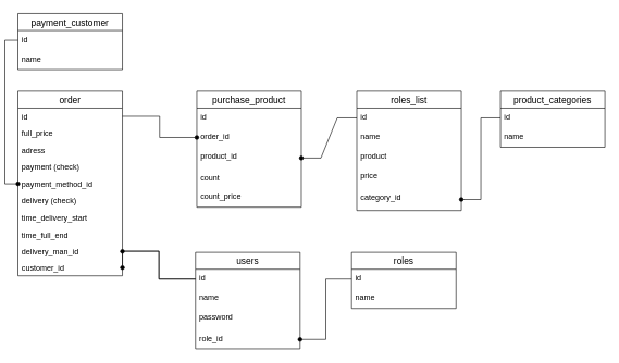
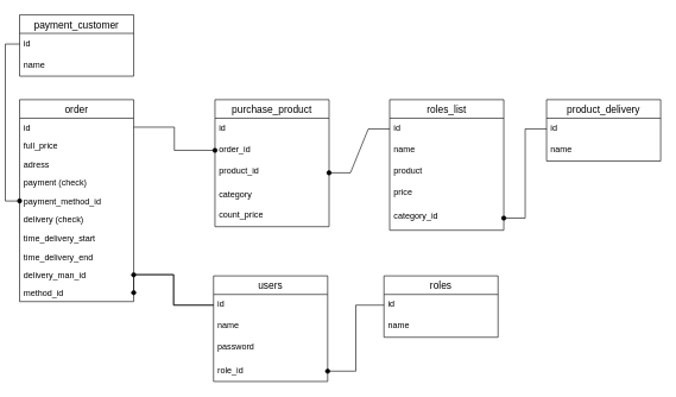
  <mxCell id="0" />
  <mxCell id="1" parent="0" />
  <mxCell id="2" value="" style="shape=tableRow;horizontal=0;startSize=0;swimlaneHead=0;swimlaneBody=0;fillColor=none;collapsible=0;dropTarget=0;points=[[0,0.5],[1,0.5]];portConstraint=eastwest;top=0;left=0;right=0;bottom=0;" vertex="1" parent="1"><mxGeometry x="170" y="84" width="180" height="30" as="geometry" /></mxCell>
  <mxCell id="3" value="" style="shape=partialRectangle;connectable=0;fillColor=none;top=0;left=0;bottom=0;right=0;editable=1;overflow=hidden;" vertex="1" parent="2"><mxGeometry width="29.75" height="30" as="geometry"><mxRectangle width="29.75" height="30" as="alternateBounds" /></mxGeometry></mxCell>
  <mxCell id="4" value="roles_list" style="swimlane;fontStyle=0;childLayout=stackLayout;horizontal=1;startSize=26;horizontalStack=0;resizeParent=1;resizeParentMax=0;resizeLast=0;collapsible=1;marginBottom=0;align=center;fontSize=14;" vertex="1" parent="1"><mxGeometry x="539" y="139" width="160" height="183" as="geometry" /></mxCell>
  <mxCell id="5" value="id" style="text;strokeColor=none;fillColor=none;spacingLeft=4;spacingRight=4;overflow=hidden;rotatable=0;points=[[0,0.5],[1,0.5]];portConstraint=eastwest;fontSize=12;" vertex="1" parent="4"><mxGeometry y="26" width="160" height="30" as="geometry" /></mxCell>
  <mxCell id="6" value="name" style="text;strokeColor=none;fillColor=none;spacingLeft=4;spacingRight=4;overflow=hidden;rotatable=0;points=[[0,0.5],[1,0.5]];portConstraint=eastwest;fontSize=12;" vertex="1" parent="4"><mxGeometry y="56" width="160" height="30" as="geometry" /></mxCell>
  <mxCell id="7" value="product" style="text;strokeColor=none;fillColor=none;spacingLeft=4;spacingRight=4;overflow=hidden;rotatable=0;points=[[0,0.5],[1,0.5]];portConstraint=eastwest;fontSize=12;" vertex="1" parent="4"><mxGeometry y="86" width="160" height="30" as="geometry" /></mxCell>
  <mxCell id="8" value="price" style="text;strokeColor=none;fillColor=none;spacingLeft=4;spacingRight=4;overflow=hidden;rotatable=0;points=[[0,0.5],[1,0.5]];portConstraint=eastwest;fontSize=12;" vertex="1" parent="4"><mxGeometry y="116" width="160" height="33" as="geometry" /></mxCell>
  <mxCell id="9" value="category_id" style="text;strokeColor=none;fillColor=none;spacingLeft=4;spacingRight=4;overflow=hidden;rotatable=0;points=[[0,0.5],[1,0.5]];portConstraint=eastwest;fontSize=12;" vertex="1" parent="4"><mxGeometry y="149" width="160" height="34" as="geometry" /></mxCell>
- <mxCell id="10" value="product_categories" style="swimlane;fontStyle=0;childLayout=stackLayout;horizontal=1;startSize=26;horizontalStack=0;resizeParent=1;resizeParentMax=0;resizeLast=0;collapsible=1;marginBottom=0;align=center;fontSize=14;" vertex="1" parent="1"><mxGeometry x="759" y="139" width="160" height="86" as="geometry" /></mxCell>
+ <mxCell id="10" value="product_delivery" style="swimlane;fontStyle=0;childLayout=stackLayout;horizontal=1;startSize=26;horizontalStack=0;resizeParent=1;resizeParentMax=0;resizeLast=0;collapsible=1;marginBottom=0;align=center;fontSize=14;" vertex="1" parent="1"><mxGeometry x="759" y="139" width="160" height="86" as="geometry" /></mxCell>
  <mxCell id="11" value="id" style="text;strokeColor=none;fillColor=none;spacingLeft=4;spacingRight=4;overflow=hidden;rotatable=0;points=[[0,0.5],[1,0.5]];portConstraint=eastwest;fontSize=12;" vertex="1" parent="10"><mxGeometry y="26" width="160" height="30" as="geometry" /></mxCell>
  <mxCell id="12" value="name" style="text;strokeColor=none;fillColor=none;spacingLeft=4;spacingRight=4;overflow=hidden;rotatable=0;points=[[0,0.5],[1,0.5]];portConstraint=eastwest;fontSize=12;" vertex="1" parent="10"><mxGeometry y="56" width="160" height="30" as="geometry" /></mxCell>
  <mxCell id="13" value="" style="edgeStyle=entityRelationEdgeStyle;fontSize=12;html=1;endArrow=oval;rounded=0;exitX=0;exitY=0.5;exitDx=0;exitDy=0;entryX=1;entryY=0.5;entryDx=0;entryDy=0;endFill=1;" edge="1" parent="1" source="11" target="9"><mxGeometry width="100" height="100" relative="1" as="geometry"><mxPoint x="585" y="204" as="sourcePoint" /><mxPoint x="685" y="104" as="targetPoint" /></mxGeometry></mxCell>
  <mxCell id="14" value="payment_customer" style="swimlane;fontStyle=0;childLayout=stackLayout;horizontal=1;startSize=26;horizontalStack=0;resizeParent=1;resizeParentMax=0;resizeLast=0;collapsible=1;marginBottom=0;align=center;fontSize=14;" vertex="1" parent="1"><mxGeometry x="20" y="20" width="160" height="86" as="geometry" /></mxCell>
  <mxCell id="15" value="id" style="text;strokeColor=none;fillColor=none;spacingLeft=4;spacingRight=4;overflow=hidden;rotatable=0;points=[[0,0.5],[1,0.5]];portConstraint=eastwest;fontSize=12;" vertex="1" parent="14"><mxGeometry y="26" width="160" height="30" as="geometry" /></mxCell>
  <mxCell id="16" value="name" style="text;strokeColor=none;fillColor=none;spacingLeft=4;spacingRight=4;overflow=hidden;rotatable=0;points=[[0,0.5],[1,0.5]];portConstraint=eastwest;fontSize=12;" vertex="1" parent="14"><mxGeometry y="56" width="160" height="30" as="geometry" /></mxCell>
  <mxCell id="17" value="order" style="swimlane;fontStyle=0;childLayout=stackLayout;horizontal=1;startSize=26;horizontalStack=0;resizeParent=1;resizeParentMax=0;resizeLast=0;collapsible=1;marginBottom=0;align=center;fontSize=14;" vertex="1" parent="1"><mxGeometry x="20" y="139" width="160" height="283" as="geometry" /></mxCell>
  <mxCell id="18" value="id" style="text;strokeColor=none;fillColor=none;spacingLeft=4;spacingRight=4;overflow=hidden;rotatable=0;points=[[0,0.5],[1,0.5]];portConstraint=eastwest;fontSize=12;" vertex="1" parent="17"><mxGeometry y="26" width="160" height="25" as="geometry" /></mxCell>
  <mxCell id="19" value="full_price" style="text;strokeColor=none;fillColor=none;spacingLeft=4;spacingRight=4;overflow=hidden;rotatable=0;points=[[0,0.5],[1,0.5]];portConstraint=eastwest;fontSize=12;" vertex="1" parent="17"><mxGeometry y="51" width="160" height="26" as="geometry" /></mxCell>
  <mxCell id="20" value="adress" style="text;strokeColor=none;fillColor=none;spacingLeft=4;spacingRight=4;overflow=hidden;rotatable=0;points=[[0,0.5],[1,0.5]];portConstraint=eastwest;fontSize=12;" vertex="1" parent="17"><mxGeometry y="77" width="160" height="26" as="geometry" /></mxCell>
  <mxCell id="21" value="payment (check)" style="text;strokeColor=none;fillColor=none;spacingLeft=4;spacingRight=4;overflow=hidden;rotatable=0;points=[[0,0.5],[1,0.5]];portConstraint=eastwest;fontSize=12;" vertex="1" parent="17"><mxGeometry y="103" width="160" height="26" as="geometry" /></mxCell>
  <mxCell id="22" value="payment_method_id" style="text;strokeColor=none;fillColor=none;spacingLeft=4;spacingRight=4;overflow=hidden;rotatable=0;points=[[0,0.5],[1,0.5]];portConstraint=eastwest;fontSize=12;" vertex="1" parent="17"><mxGeometry y="129" width="160" height="26" as="geometry" /></mxCell>
  <mxCell id="23" value="delivery (check)" style="text;strokeColor=none;fillColor=none;spacingLeft=4;spacingRight=4;overflow=hidden;rotatable=0;points=[[0,0.5],[1,0.5]];portConstraint=eastwest;fontSize=12;" vertex="1" parent="17"><mxGeometry y="155" width="160" height="26" as="geometry" /></mxCell>
  <mxCell id="24" value="time_delivery_start" style="text;strokeColor=none;fillColor=none;spacingLeft=4;spacingRight=4;overflow=hidden;rotatable=0;points=[[0,0.5],[1,0.5]];portConstraint=eastwest;fontSize=12;" vertex="1" parent="17"><mxGeometry y="181" width="160" height="26" as="geometry" /></mxCell>
- <mxCell id="25" value="time_full_end" style="text;strokeColor=none;fillColor=none;spacingLeft=4;spacingRight=4;overflow=hidden;rotatable=0;points=[[0,0.5],[1,0.5]];portConstraint=eastwest;fontSize=12;" vertex="1" parent="17"><mxGeometry y="207" width="160" height="26" as="geometry" /></mxCell>
+ <mxCell id="25" value="time_delivery_end" style="text;strokeColor=none;fillColor=none;spacingLeft=4;spacingRight=4;overflow=hidden;rotatable=0;points=[[0,0.5],[1,0.5]];portConstraint=eastwest;fontSize=12;" vertex="1" parent="17"><mxGeometry y="207" width="160" height="26" as="geometry" /></mxCell>
  <mxCell id="26" value="delivery_man_id" style="text;strokeColor=none;fillColor=none;spacingLeft=4;spacingRight=4;overflow=hidden;rotatable=0;points=[[0,0.5],[1,0.5]];portConstraint=eastwest;fontSize=12;" vertex="1" parent="17"><mxGeometry y="233" width="160" height="25" as="geometry" /></mxCell>
- <mxCell id="27" value="customer_id" style="text;strokeColor=none;fillColor=none;spacingLeft=4;spacingRight=4;overflow=hidden;rotatable=0;points=[[0,0.5],[1,0.5]];portConstraint=eastwest;fontSize=12;" vertex="1" parent="17"><mxGeometry y="258" width="160" height="25" as="geometry" /></mxCell>
+ <mxCell id="27" value="method_id" style="text;strokeColor=none;fillColor=none;spacingLeft=4;spacingRight=4;overflow=hidden;rotatable=0;points=[[0,0.5],[1,0.5]];portConstraint=eastwest;fontSize=12;" vertex="1" parent="17"><mxGeometry y="258" width="160" height="25" as="geometry" /></mxCell>
  <mxCell id="28" value="purchase_product" style="swimlane;fontStyle=0;childLayout=stackLayout;horizontal=1;startSize=26;horizontalStack=0;resizeParent=1;resizeParentMax=0;resizeLast=0;collapsible=1;marginBottom=0;align=center;fontSize=14;" vertex="1" parent="1"><mxGeometry x="294" y="139" width="160" height="178" as="geometry" /></mxCell>
  <mxCell id="29" value="id" style="text;strokeColor=none;fillColor=none;spacingLeft=4;spacingRight=4;overflow=hidden;rotatable=0;points=[[0,0.5],[1,0.5]];portConstraint=eastwest;fontSize=12;" vertex="1" parent="28"><mxGeometry y="26" width="160" height="30" as="geometry" /></mxCell>
  <mxCell id="30" value="order_id" style="text;strokeColor=none;fillColor=none;spacingLeft=4;spacingRight=4;overflow=hidden;rotatable=0;points=[[0,0.5],[1,0.5]];portConstraint=eastwest;fontSize=12;" vertex="1" parent="28"><mxGeometry y="56" width="160" height="30" as="geometry" /></mxCell>
  <mxCell id="31" value="product_id" style="text;strokeColor=none;fillColor=none;spacingLeft=4;spacingRight=4;overflow=hidden;rotatable=0;points=[[0,0.5],[1,0.5]];portConstraint=eastwest;fontSize=12;" vertex="1" parent="28"><mxGeometry y="86" width="160" height="33" as="geometry" /></mxCell>
- <mxCell id="32" value="count" style="text;strokeColor=none;fillColor=none;spacingLeft=4;spacingRight=4;overflow=hidden;rotatable=0;points=[[0,0.5],[1,0.5]];portConstraint=eastwest;fontSize=12;" vertex="1" parent="28"><mxGeometry y="119" width="160" height="29" as="geometry" /></mxCell>
+ <mxCell id="32" value="category" style="text;strokeColor=none;fillColor=none;spacingLeft=4;spacingRight=4;overflow=hidden;rotatable=0;points=[[0,0.5],[1,0.5]];portConstraint=eastwest;fontSize=12;" vertex="1" parent="28"><mxGeometry y="119" width="160" height="29" as="geometry" /></mxCell>
  <mxCell id="33" value="count_price" style="text;strokeColor=none;fillColor=none;spacingLeft=4;spacingRight=4;overflow=hidden;rotatable=0;points=[[0,0.5],[1,0.5]];portConstraint=eastwest;fontSize=12;" vertex="1" parent="28"><mxGeometry y="148" width="160" height="30" as="geometry" /></mxCell>
  <mxCell id="34" value="" style="edgeStyle=entityRelationEdgeStyle;fontSize=12;html=1;endArrow=oval;rounded=0;exitX=0;exitY=0.5;exitDx=0;exitDy=0;entryX=1;entryY=0.5;entryDx=0;entryDy=0;endFill=1;" edge="1" parent="1" source="5" target="31"><mxGeometry width="100" height="100" relative="1" as="geometry"><mxPoint x="585" y="204" as="sourcePoint" /><mxPoint x="685" y="104" as="targetPoint" /></mxGeometry></mxCell>
  <mxCell id="35" style="edgeStyle=orthogonalEdgeStyle;rounded=0;orthogonalLoop=1;jettySize=auto;html=1;entryX=0;entryY=0.5;entryDx=0;entryDy=0;endArrow=oval;endFill=1;" edge="1" parent="1" source="18" target="30"><mxGeometry relative="1" as="geometry" /></mxCell>
  <mxCell id="36" style="edgeStyle=orthogonalEdgeStyle;rounded=0;orthogonalLoop=1;jettySize=auto;html=1;entryX=0;entryY=0.5;entryDx=0;entryDy=0;endArrow=oval;endFill=1;" edge="1" parent="1" source="15" target="22"><mxGeometry relative="1" as="geometry" /></mxCell>
  <mxCell id="37" value="users" style="swimlane;fontStyle=0;childLayout=stackLayout;horizontal=1;startSize=26;horizontalStack=0;resizeParent=1;resizeParentMax=0;resizeLast=0;collapsible=1;marginBottom=0;align=center;fontSize=14;" vertex="1" parent="1"><mxGeometry x="292" y="386" width="160" height="148" as="geometry" /></mxCell>
  <mxCell id="38" value="id" style="text;strokeColor=none;fillColor=none;spacingLeft=4;spacingRight=4;overflow=hidden;rotatable=0;points=[[0,0.5],[1,0.5]];portConstraint=eastwest;fontSize=12;" vertex="1" parent="37"><mxGeometry y="26" width="160" height="30" as="geometry" /></mxCell>
  <mxCell id="39" value="name" style="text;strokeColor=none;fillColor=none;spacingLeft=4;spacingRight=4;overflow=hidden;rotatable=0;points=[[0,0.5],[1,0.5]];portConstraint=eastwest;fontSize=12;" vertex="1" parent="37"><mxGeometry y="56" width="160" height="30" as="geometry" /></mxCell>
  <mxCell id="40" value="password" style="text;strokeColor=none;fillColor=none;spacingLeft=4;spacingRight=4;overflow=hidden;rotatable=0;points=[[0,0.5],[1,0.5]];portConstraint=eastwest;fontSize=12;" vertex="1" parent="37"><mxGeometry y="86" width="160" height="33" as="geometry" /></mxCell>
  <mxCell id="41" value="role_id" style="text;strokeColor=none;fillColor=none;spacingLeft=4;spacingRight=4;overflow=hidden;rotatable=0;points=[[0,0.5],[1,0.5]];portConstraint=eastwest;fontSize=12;" vertex="1" parent="37"><mxGeometry y="119" width="160" height="29" as="geometry" /></mxCell>
  <mxCell id="42" value="roles" style="swimlane;fontStyle=0;childLayout=stackLayout;horizontal=1;startSize=26;horizontalStack=0;resizeParent=1;resizeParentMax=0;resizeLast=0;collapsible=1;marginBottom=0;align=center;fontSize=14;" vertex="1" parent="1"><mxGeometry x="531" y="386" width="160" height="86" as="geometry" /></mxCell>
  <mxCell id="43" value="id" style="text;strokeColor=none;fillColor=none;spacingLeft=4;spacingRight=4;overflow=hidden;rotatable=0;points=[[0,0.5],[1,0.5]];portConstraint=eastwest;fontSize=12;" vertex="1" parent="42"><mxGeometry y="26" width="160" height="30" as="geometry" /></mxCell>
  <mxCell id="44" value="name" style="text;strokeColor=none;fillColor=none;spacingLeft=4;spacingRight=4;overflow=hidden;rotatable=0;points=[[0,0.5],[1,0.5]];portConstraint=eastwest;fontSize=12;" vertex="1" parent="42"><mxGeometry y="56" width="160" height="30" as="geometry" /></mxCell>
  <mxCell id="45" style="edgeStyle=orthogonalEdgeStyle;rounded=0;orthogonalLoop=1;jettySize=auto;html=1;entryX=1;entryY=0.5;entryDx=0;entryDy=0;endArrow=oval;endFill=1;" edge="1" parent="1" source="43" target="41"><mxGeometry relative="1" as="geometry" /></mxCell>
  <mxCell id="46" style="edgeStyle=orthogonalEdgeStyle;rounded=0;orthogonalLoop=1;jettySize=auto;html=1;entryX=1;entryY=0.5;entryDx=0;entryDy=0;endArrow=oval;endFill=1;" edge="1" parent="1" source="38" target="26"><mxGeometry relative="1" as="geometry" /></mxCell>
  <mxCell id="47" style="edgeStyle=orthogonalEdgeStyle;rounded=0;orthogonalLoop=1;jettySize=auto;html=1;entryX=1;entryY=0.5;entryDx=0;entryDy=0;endArrow=oval;endFill=1;" edge="1" parent="1" source="38" target="27"><mxGeometry relative="1" as="geometry"><Array as="points"><mxPoint x="236" y="427" /><mxPoint x="236" y="384" /></Array></mxGeometry></mxCell>
